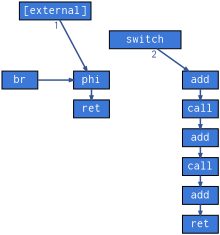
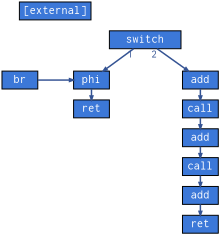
  digraph {
    fontsize=100
    nodesep=1
    rankdir=TB
    ranksep=0.3
    node [fillcolor="#3c78d8" fontcolor="#ffffff" fontname=Inconsolata fontsize=25 margin=0 penwidth=2 shape=box style=filled]
    edge [arrowsize=.8 color="#345393" fontname=Inconsolata fontsize=22 penwidth=3 weight=10]
    n1 [label=br width=1]
    n2 [label=phi width=1]
    n3 [label=add width=1]
    n4 [label=call width=1]
    n5 [label=ret width=1]
    n6 [label=add width=1]
    n7 [label="[external]" width=2]
    n8 [label=switch width=2]
    n9 [label=call width=1]
    n10 [label=add width=1]
    n11 [label=ret width=1]
    subgraph sub_1 {
      rank=same
      n1
      n2
      n3
    }
    subgraph sub_2 {
      rank=same
      n4
      n5
    }
    n1 -> n2
    n2 -> n5
    n3 -> n4
    n4 -> n6
    n6 -> n9
    n7 -> n8 [style=invis color="" weight=""]
-   n7 -> n2 [labelfontcolor="#345393" minlen=2 taillabel=1]
+   n8 -> n2 [labelfontcolor="#345393" minlen=2 taillabel=1]
    n8 -> n3 [labelfontcolor="#345393" minlen=2 taillabel=2]
    n9 -> n10
    n10 -> n11
  }
